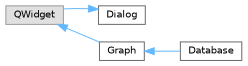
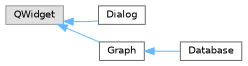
  digraph {
    rankdir=LR
    node [color=grey40 fillcolor=white fontname=Helvetica fontsize=10 shape=box style=filled]
    edge [color=steelblue1 dir=back fontname=Helvetica fontsize=10 labelfontname=Helvetica labelfontsize=10 style=solid]
    n1 [color=grey60 fillcolor="#E0E0E0" height=0.2 label=QWidget width=0.4]
    n2 [height=0.2 label=Dialog width=0.4]
    n3 [height=0.2 label="Graph" width=0.4]
    n4 [height=0.2 label=Database width=0.4]
-   n2 -> n1
+   n1 -> n2
    n1 -> n3
    n3 -> n4
  }
